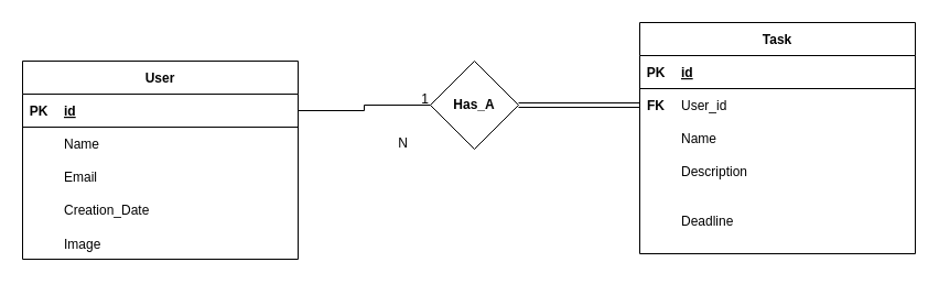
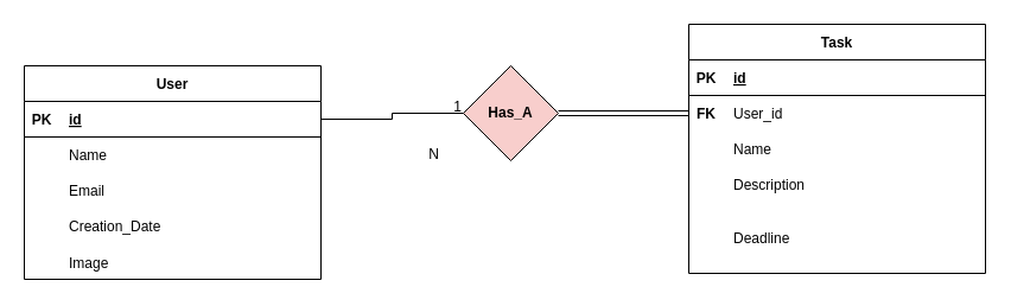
  <mxCell id="0" />
  <mxCell id="1" parent="0" />
  <mxCell id="2" value="User" style="shape=table;startSize=30;container=1;collapsible=1;childLayout=tableLayout;fixedRows=1;rowLines=0;fontStyle=1;align=center;resizeLast=1;columnLines=0;" vertex="1" parent="1"><mxGeometry x="20" y="55" width="250" height="180" as="geometry" /></mxCell>
  <mxCell id="3" value="" style="shape=tableRow;horizontal=0;startSize=0;swimlaneHead=0;swimlaneBody=0;fillColor=none;collapsible=0;dropTarget=0;points=[[0,0.5],[1,0.5]];portConstraint=eastwest;top=0;left=0;right=0;bottom=1;" vertex="1" parent="2"><mxGeometry y="30" width="250" height="30" as="geometry" /></mxCell>
  <mxCell id="4" value="PK" style="shape=partialRectangle;connectable=0;fillColor=none;top=0;left=0;bottom=0;right=0;fontStyle=1;overflow=hidden;" vertex="1" parent="3"><mxGeometry width="30" height="30" as="geometry"><mxRectangle width="30" height="30" as="alternateBounds" /></mxGeometry></mxCell>
  <mxCell id="5" value="id" style="shape=partialRectangle;connectable=0;fillColor=none;top=0;left=0;bottom=0;right=0;align=left;spacingLeft=6;fontStyle=5;overflow=hidden;" vertex="1" parent="3"><mxGeometry x="30" width="220" height="30" as="geometry"><mxRectangle width="220" height="30" as="alternateBounds" /></mxGeometry></mxCell>
  <mxCell id="6" value="" style="shape=tableRow;horizontal=0;startSize=0;swimlaneHead=0;swimlaneBody=0;fillColor=none;collapsible=0;dropTarget=0;points=[[0,0.5],[1,0.5]];portConstraint=eastwest;top=0;left=0;right=0;bottom=0;" vertex="1" parent="2"><mxGeometry y="60" width="250" height="30" as="geometry" /></mxCell>
  <mxCell id="7" value="" style="shape=partialRectangle;connectable=0;fillColor=none;top=0;left=0;bottom=0;right=0;editable=1;overflow=hidden;" vertex="1" parent="6"><mxGeometry width="30" height="30" as="geometry"><mxRectangle width="30" height="30" as="alternateBounds" /></mxGeometry></mxCell>
  <mxCell id="8" value="Name" style="shape=partialRectangle;connectable=0;fillColor=none;top=0;left=0;bottom=0;right=0;align=left;spacingLeft=6;overflow=hidden;" vertex="1" parent="6"><mxGeometry x="30" width="220" height="30" as="geometry"><mxRectangle width="220" height="30" as="alternateBounds" /></mxGeometry></mxCell>
  <mxCell id="9" value="" style="shape=tableRow;horizontal=0;startSize=0;swimlaneHead=0;swimlaneBody=0;fillColor=none;collapsible=0;dropTarget=0;points=[[0,0.5],[1,0.5]];portConstraint=eastwest;top=0;left=0;right=0;bottom=0;" vertex="1" parent="2"><mxGeometry y="90" width="250" height="30" as="geometry" /></mxCell>
  <mxCell id="10" value="" style="shape=partialRectangle;connectable=0;fillColor=none;top=0;left=0;bottom=0;right=0;editable=1;overflow=hidden;" vertex="1" parent="9"><mxGeometry width="30" height="30" as="geometry"><mxRectangle width="30" height="30" as="alternateBounds" /></mxGeometry></mxCell>
  <mxCell id="11" value="Email" style="shape=partialRectangle;connectable=0;fillColor=none;top=0;left=0;bottom=0;right=0;align=left;spacingLeft=6;overflow=hidden;" vertex="1" parent="9"><mxGeometry x="30" width="220" height="30" as="geometry"><mxRectangle width="220" height="30" as="alternateBounds" /></mxGeometry></mxCell>
  <mxCell id="12" value="" style="shape=tableRow;horizontal=0;startSize=0;swimlaneHead=0;swimlaneBody=0;fillColor=none;collapsible=0;dropTarget=0;points=[[0,0.5],[1,0.5]];portConstraint=eastwest;top=0;left=0;right=0;bottom=0;" vertex="1" parent="2"><mxGeometry y="120" width="250" height="30" as="geometry" /></mxCell>
  <mxCell id="13" value="" style="shape=partialRectangle;connectable=0;fillColor=none;top=0;left=0;bottom=0;right=0;editable=1;overflow=hidden;" vertex="1" parent="12"><mxGeometry width="30" height="30" as="geometry"><mxRectangle width="30" height="30" as="alternateBounds" /></mxGeometry></mxCell>
  <mxCell id="14" value="Creation_Date" style="shape=partialRectangle;connectable=0;fillColor=none;top=0;left=0;bottom=0;right=0;align=left;spacingLeft=6;overflow=hidden;" vertex="1" parent="12"><mxGeometry x="30" width="220" height="30" as="geometry"><mxRectangle width="220" height="30" as="alternateBounds" /></mxGeometry></mxCell>
  <mxCell id="15" value="Image" style="shape=partialRectangle;connectable=0;fillColor=none;top=0;left=0;bottom=0;right=0;align=left;spacingLeft=6;overflow=hidden;" vertex="1" parent="1"><mxGeometry x="50" y="206" width="220" height="30" as="geometry"><mxRectangle width="220" height="30" as="alternateBounds" /></mxGeometry></mxCell>
  <mxCell id="16" value="" style="edgeStyle=orthogonalEdgeStyle;rounded=0;orthogonalLoop=1;jettySize=auto;html=1;shape=link;exitX=0;exitY=0.5;exitDx=0;exitDy=0;" edge="1" parent="1" source="21" target="30"><mxGeometry relative="1" as="geometry" /></mxCell>
  <mxCell id="17" value="Task" style="shape=table;startSize=30;container=1;collapsible=1;childLayout=tableLayout;fixedRows=1;rowLines=0;fontStyle=1;align=center;resizeLast=1;columnLines=0;" vertex="1" parent="1"><mxGeometry x="580" y="20" width="250" height="210" as="geometry" /></mxCell>
  <mxCell id="18" value="" style="shape=tableRow;horizontal=0;startSize=0;swimlaneHead=0;swimlaneBody=0;fillColor=none;collapsible=0;dropTarget=0;points=[[0,0.5],[1,0.5]];portConstraint=eastwest;top=0;left=0;right=0;bottom=1;" vertex="1" parent="17"><mxGeometry y="30" width="250" height="30" as="geometry" /></mxCell>
  <mxCell id="19" value="PK" style="shape=partialRectangle;connectable=0;fillColor=none;top=0;left=0;bottom=0;right=0;fontStyle=1;overflow=hidden;" vertex="1" parent="18"><mxGeometry width="30" height="30" as="geometry"><mxRectangle width="30" height="30" as="alternateBounds" /></mxGeometry></mxCell>
  <mxCell id="20" value="id" style="shape=partialRectangle;connectable=0;fillColor=none;top=0;left=0;bottom=0;right=0;align=left;spacingLeft=6;fontStyle=5;overflow=hidden;" vertex="1" parent="18"><mxGeometry x="30" width="220" height="30" as="geometry"><mxRectangle width="220" height="30" as="alternateBounds" /></mxGeometry></mxCell>
  <mxCell id="21" value="" style="shape=tableRow;horizontal=0;startSize=0;swimlaneHead=0;swimlaneBody=0;fillColor=none;collapsible=0;dropTarget=0;points=[[0,0.5],[1,0.5]];portConstraint=eastwest;top=0;left=0;right=0;bottom=0;" vertex="1" parent="17"><mxGeometry y="60" width="250" height="30" as="geometry" /></mxCell>
  <mxCell id="22" value="FK" style="shape=partialRectangle;connectable=0;fillColor=none;top=0;left=0;bottom=0;right=0;editable=1;overflow=hidden;fontStyle=1" vertex="1" parent="21"><mxGeometry width="30" height="30" as="geometry"><mxRectangle width="30" height="30" as="alternateBounds" /></mxGeometry></mxCell>
  <mxCell id="23" value="User_id" style="shape=partialRectangle;connectable=0;fillColor=none;top=0;left=0;bottom=0;right=0;align=left;spacingLeft=6;overflow=hidden;" vertex="1" parent="21"><mxGeometry x="30" width="220" height="30" as="geometry"><mxRectangle width="220" height="30" as="alternateBounds" /></mxGeometry></mxCell>
  <mxCell id="24" value="" style="shape=tableRow;horizontal=0;startSize=0;swimlaneHead=0;swimlaneBody=0;fillColor=none;collapsible=0;dropTarget=0;points=[[0,0.5],[1,0.5]];portConstraint=eastwest;top=0;left=0;right=0;bottom=0;" vertex="1" parent="17"><mxGeometry y="90" width="250" height="30" as="geometry" /></mxCell>
  <mxCell id="25" value="" style="shape=partialRectangle;connectable=0;fillColor=none;top=0;left=0;bottom=0;right=0;editable=1;overflow=hidden;" vertex="1" parent="24"><mxGeometry width="30" height="30" as="geometry"><mxRectangle width="30" height="30" as="alternateBounds" /></mxGeometry></mxCell>
  <mxCell id="26" value="Name" style="shape=partialRectangle;connectable=0;fillColor=none;top=0;left=0;bottom=0;right=0;align=left;spacingLeft=6;overflow=hidden;" vertex="1" parent="24"><mxGeometry x="30" width="220" height="30" as="geometry"><mxRectangle width="220" height="30" as="alternateBounds" /></mxGeometry></mxCell>
  <mxCell id="27" value="" style="shape=tableRow;horizontal=0;startSize=0;swimlaneHead=0;swimlaneBody=0;fillColor=none;collapsible=0;dropTarget=0;points=[[0,0.5],[1,0.5]];portConstraint=eastwest;top=0;left=0;right=0;bottom=0;" vertex="1" parent="17"><mxGeometry y="120" width="250" height="30" as="geometry" /></mxCell>
  <mxCell id="28" value="" style="shape=partialRectangle;connectable=0;fillColor=none;top=0;left=0;bottom=0;right=0;editable=1;overflow=hidden;" vertex="1" parent="27"><mxGeometry width="30" height="30" as="geometry"><mxRectangle width="30" height="30" as="alternateBounds" /></mxGeometry></mxCell>
  <mxCell id="29" value="Description" style="shape=partialRectangle;connectable=0;fillColor=none;top=0;left=0;bottom=0;right=0;align=left;spacingLeft=6;overflow=hidden;" vertex="1" parent="27"><mxGeometry x="30" width="220" height="30" as="geometry"><mxRectangle width="220" height="30" as="alternateBounds" /></mxGeometry></mxCell>
- <mxCell id="30" value="Has_A" style="rhombus;whiteSpace=wrap;html=1;startSize=30;fontStyle=1;" vertex="1" parent="1"><mxGeometry x="390" y="55" width="80" height="80" as="geometry" /></mxCell>
+ <mxCell id="30" value="Has_A" style="rhombus;whiteSpace=wrap;html=1;startSize=30;fontStyle=1;fillColor=#f8cecc;" vertex="1" parent="1"><mxGeometry x="390" y="55" width="80" height="80" as="geometry" /></mxCell>
  <mxCell id="31" style="edgeStyle=orthogonalEdgeStyle;rounded=0;orthogonalLoop=1;jettySize=auto;html=1;exitX=1;exitY=0.5;exitDx=0;exitDy=0;entryX=0;entryY=0.5;entryDx=0;entryDy=0;endArrow=none;endFill=0;" edge="1" parent="1" source="3" target="30"><mxGeometry relative="1" as="geometry" /></mxCell>
  <mxCell id="32" value="1" style="text;html=1;align=center;verticalAlign=middle;resizable=0;points=[];autosize=1;strokeColor=none;fillColor=none;" vertex="1" parent="1"><mxGeometry x="375" y="80" width="20" height="20" as="geometry" /></mxCell>
  <mxCell id="33" value="N" style="text;html=1;align=center;verticalAlign=middle;resizable=0;points=[];autosize=1;strokeColor=none;fillColor=none;" vertex="1" parent="1"><mxGeometry x="355" y="120" width="20" height="20" as="geometry" /></mxCell>
  <mxCell id="34" value="Deadline" style="shape=partialRectangle;connectable=0;fillColor=none;top=0;left=0;bottom=0;right=0;align=left;spacingLeft=6;overflow=hidden;" vertex="1" parent="1"><mxGeometry x="610" y="180" width="135" height="40" as="geometry"><mxRectangle width="220" height="30" as="alternateBounds" /></mxGeometry></mxCell>
